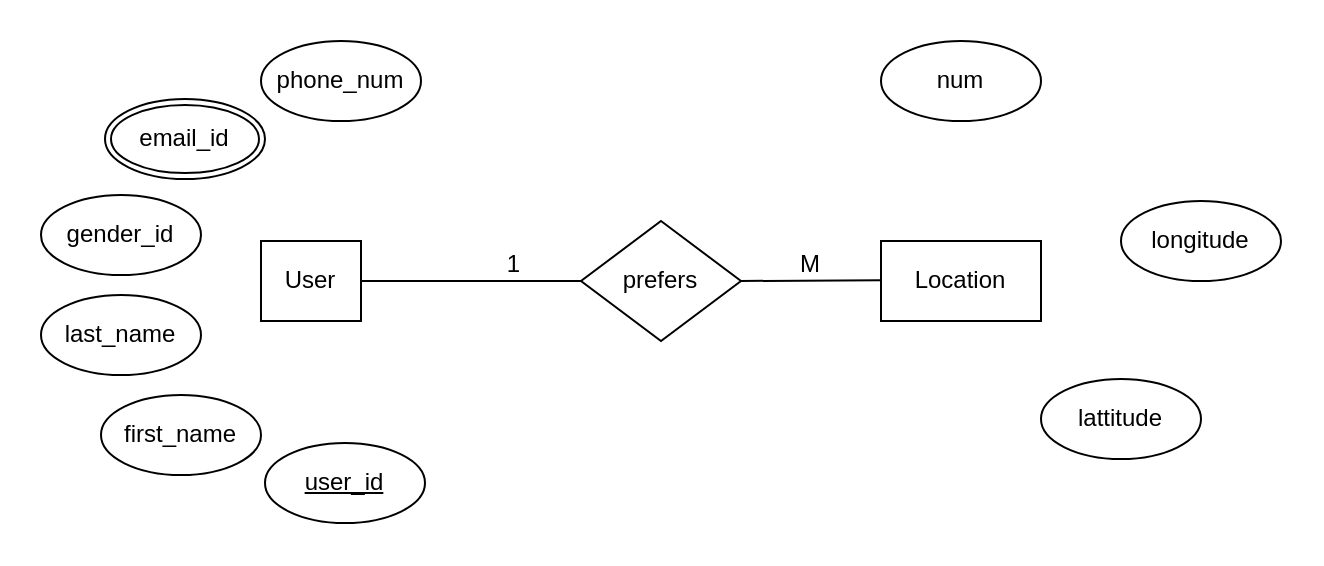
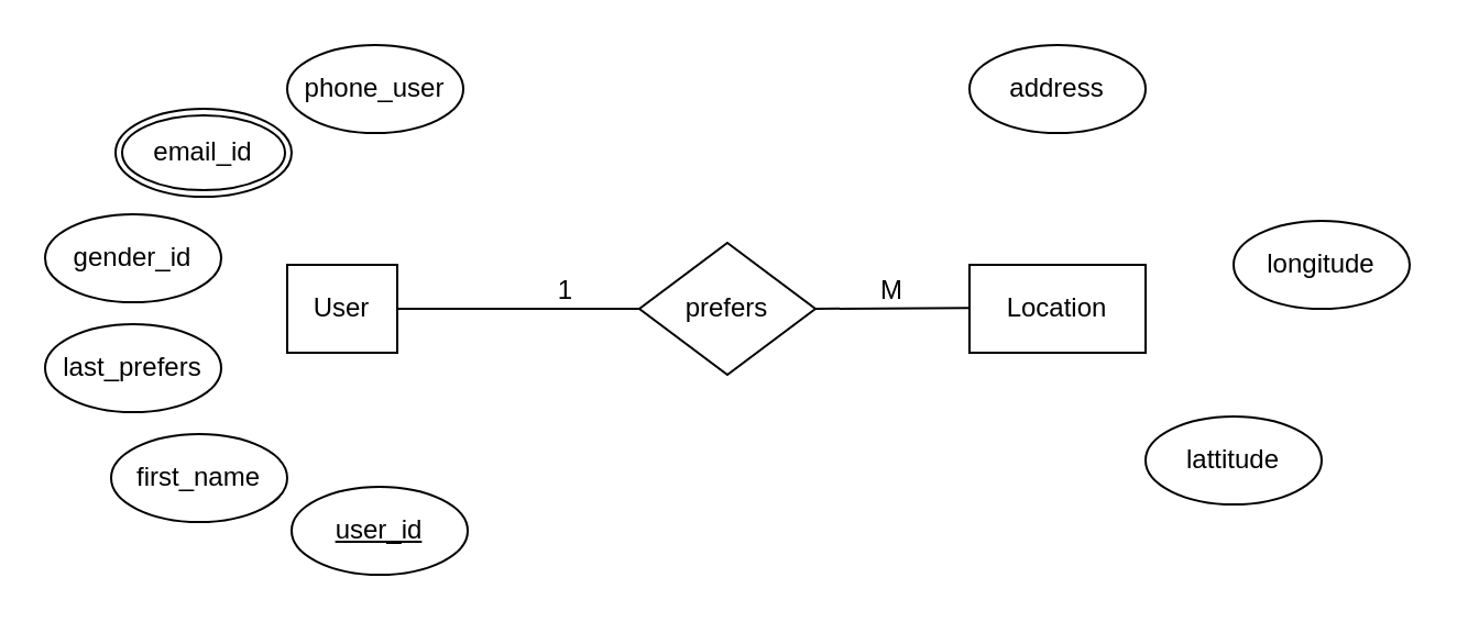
  <mxCell id="0" />
  <mxCell id="1" parent="0" />
  <mxCell id="2" value="User" style="rounded=0;whiteSpace=wrap;html=1;" vertex="1" parent="1"><mxGeometry x="130" y="120" width="50" height="40" as="geometry" /></mxCell>
  <mxCell id="3" value="Location" style="rounded=0;whiteSpace=wrap;html=1;" vertex="1" parent="1"><mxGeometry x="440" y="120" width="80" height="40" as="geometry" /></mxCell>
  <mxCell id="4" value="gender_id" style="ellipse;whiteSpace=wrap;html=1;" vertex="1" parent="1"><mxGeometry x="20" y="97" width="80" height="40" as="geometry" /></mxCell>
  <mxCell id="5" value="first_name" style="ellipse;whiteSpace=wrap;html=1;" vertex="1" parent="1"><mxGeometry x="50" y="197" width="80" height="40" as="geometry" /></mxCell>
- <mxCell id="6" value="last_name" style="ellipse;whiteSpace=wrap;html=1;" vertex="1" parent="1"><mxGeometry x="20" y="147" width="80" height="40" as="geometry" /></mxCell>
+ <mxCell id="6" value="last_prefers" style="ellipse;whiteSpace=wrap;html=1;" vertex="1" parent="1"><mxGeometry x="20" y="147" width="80" height="40" as="geometry" /></mxCell>
  <mxCell id="7" value="&lt;u&gt;user_id&lt;/u&gt;" style="ellipse;whiteSpace=wrap;html=1;" vertex="1" parent="1"><mxGeometry x="132" y="221" width="80" height="40" as="geometry" /></mxCell>
- <mxCell id="8" value="phone_num" style="ellipse;whiteSpace=wrap;html=1;" vertex="1" parent="1"><mxGeometry x="130" y="20" width="80" height="40" as="geometry" /></mxCell>
+ <mxCell id="8" value="phone_user" style="ellipse;whiteSpace=wrap;html=1;" vertex="1" parent="1"><mxGeometry x="130" y="20" width="80" height="40" as="geometry" /></mxCell>
  <mxCell id="9" value="email_id" style="ellipse;shape=doubleEllipse;margin=3;whiteSpace=wrap;html=1;align=center;" vertex="1" parent="1"><mxGeometry x="52" y="49" width="80" height="40" as="geometry" /></mxCell>
  <mxCell id="10" value="prefers" style="rhombus;whiteSpace=wrap;html=1;" vertex="1" parent="1"><mxGeometry x="290" y="110" width="80" height="60" as="geometry" /></mxCell>
  <mxCell id="11" value="" style="endArrow=none;html=1;rounded=0;exitX=1;exitY=0.5;exitDx=0;exitDy=0;" edge="1" parent="1" source="2"><mxGeometry relative="1" as="geometry"><mxPoint x="220" y="140" as="sourcePoint" /><mxPoint x="290" y="140" as="targetPoint" /></mxGeometry></mxCell>
  <mxCell id="12" value="" style="endArrow=none;html=1;rounded=0;" edge="1" parent="1"><mxGeometry relative="1" as="geometry"><mxPoint x="370" y="140" as="sourcePoint" /><mxPoint x="440" y="139.6" as="targetPoint" /></mxGeometry></mxCell>
  <mxCell id="13" value="M" style="resizable=0;html=1;align=right;verticalAlign=bottom;" connectable="0" vertex="1" parent="12"><mxGeometry x="1" relative="1" as="geometry"><mxPoint x="-30" as="offset" /></mxGeometry></mxCell>
  <mxCell id="14" value="1" style="resizable=0;html=1;align=right;verticalAlign=bottom;fillColor=#fff2cc;" connectable="0" vertex="1" parent="1"><mxGeometry x="259.999" y="140" as="geometry" /></mxCell>
- <mxCell id="15" value="num" style="ellipse;whiteSpace=wrap;html=1;align=center;" vertex="1" parent="1"><mxGeometry x="440" y="20" width="80" height="40" as="geometry" /></mxCell>
+ <mxCell id="15" value="address" style="ellipse;whiteSpace=wrap;html=1;align=center;" vertex="1" parent="1"><mxGeometry x="440" y="20" width="80" height="40" as="geometry" /></mxCell>
  <mxCell id="16" value="lattitude" style="ellipse;whiteSpace=wrap;html=1;align=center;" vertex="1" parent="1"><mxGeometry x="520" y="189" width="80" height="40" as="geometry" /></mxCell>
  <mxCell id="17" value="longitude" style="ellipse;whiteSpace=wrap;html=1;align=center;" vertex="1" parent="1"><mxGeometry x="560" y="100" width="80" height="40" as="geometry" /></mxCell>
